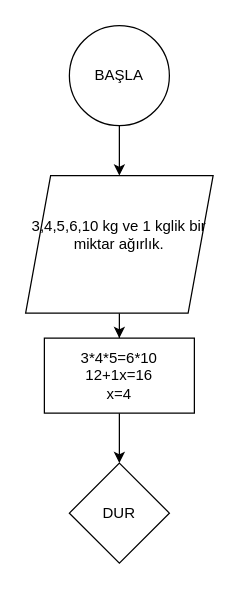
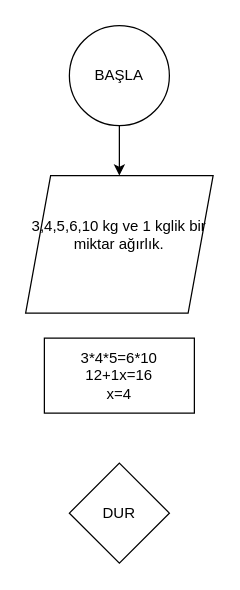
  <mxCell id="0" />
  <mxCell id="1" parent="0" />
  <mxCell id="2" value="DUR" style="rhombus;whiteSpace=wrap;html=1;aspect=fixed;" vertex="1" parent="1"><mxGeometry x="55" y="370" width="80" height="80" as="geometry" /></mxCell>
  <mxCell id="3" value="" style="edgeStyle=orthogonalEdgeStyle;rounded=0;orthogonalLoop=1;jettySize=auto;html=1;" edge="1" parent="1" source="4" target="6"><mxGeometry relative="1" as="geometry" /></mxCell>
  <mxCell id="4" value="BAŞLA" style="ellipse;whiteSpace=wrap;html=1;aspect=fixed;" vertex="1" parent="1"><mxGeometry x="55" y="20" width="80" height="80" as="geometry" /></mxCell>
- <mxCell id="5" value="" style="edgeStyle=orthogonalEdgeStyle;rounded=0;orthogonalLoop=1;jettySize=auto;html=1;" edge="1" parent="1" source="6" target="8"><mxGeometry relative="1" as="geometry" /></mxCell>
  <mxCell id="6" value="3,4,5,6,10 kg ve 1 kglik bir miktar ağırlık.&lt;br&gt;&lt;br&gt;" style="shape=parallelogram;perimeter=parallelogramPerimeter;whiteSpace=wrap;html=1;fixedSize=1;" vertex="1" parent="1"><mxGeometry x="20" y="140" width="150" height="110" as="geometry" /></mxCell>
- <mxCell id="7" value="" style="edgeStyle=orthogonalEdgeStyle;rounded=0;orthogonalLoop=1;jettySize=auto;html=1;" edge="1" parent="1" source="8" target="2"><mxGeometry relative="1" as="geometry" /></mxCell>
  <mxCell id="8" value="3*4*5=6*10&lt;br&gt;12+1x=16&lt;br&gt;x=4" style="rounded=0;whiteSpace=wrap;html=1;" vertex="1" parent="1"><mxGeometry x="35" y="270" width="120" height="60" as="geometry" /></mxCell>
